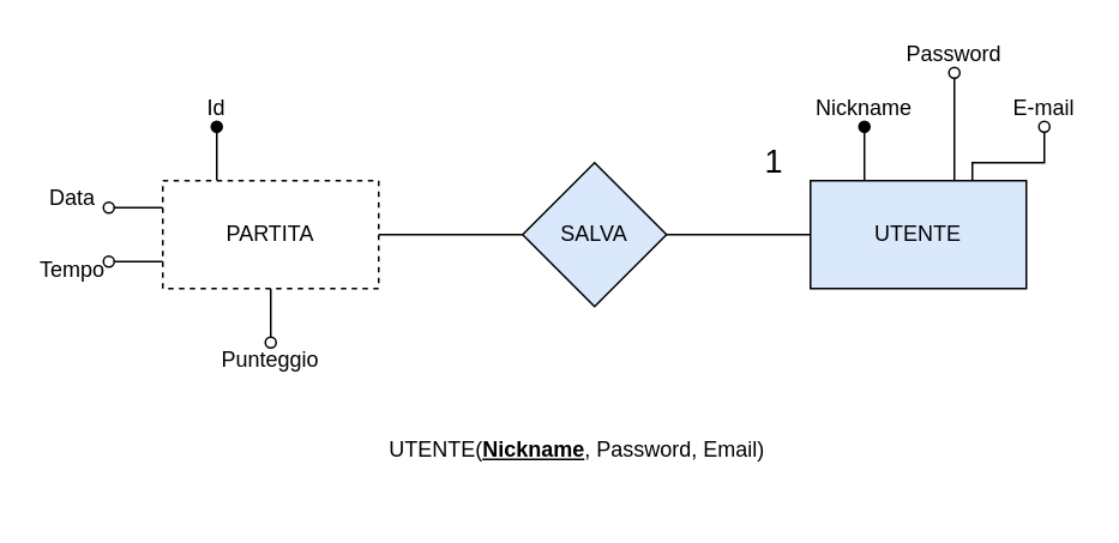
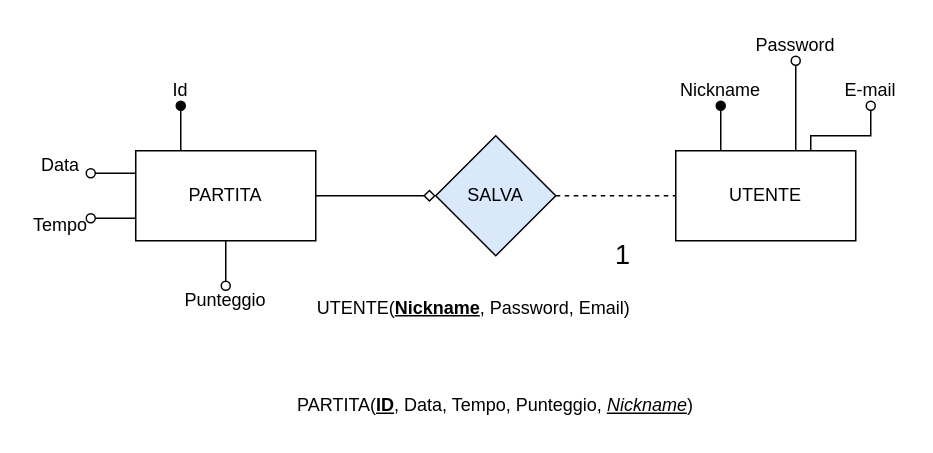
  <mxCell id="0" />
  <mxCell id="1" parent="0" />
- <mxCell id="2" value="UTENTE(&lt;b&gt;&lt;u&gt;Nickname&lt;/u&gt;&lt;/b&gt;, Password, Email)" style="text;html=1;align=center;verticalAlign=middle;resizable=0;points=[];autosize=1;" parent="1" vertex="1"><mxGeometry x="210" y="240" width="220" height="20" as="geometry" /></mxCell>
+ <mxCell id="2" value="UTENTE(&lt;b&gt;&lt;u&gt;Nickname&lt;/u&gt;&lt;/b&gt;, Password, Email)" style="text;html=1;align=center;verticalAlign=middle;resizable=0;points=[];autosize=1;" parent="1" vertex="1"><mxGeometry x="205" y="195" width="220" height="20" as="geometry" /></mxCell>
+ <mxCell id="3" value="PARTITA(&lt;b&gt;&lt;u&gt;ID&lt;/u&gt;&lt;/b&gt;, Data, Tempo, Punteggio,&lt;i&gt;&amp;nbsp;&lt;u&gt;Nickname&lt;/u&gt;&lt;/i&gt;)" style="text;html=1;strokeColor=none;fillColor=none;align=center;verticalAlign=middle;whiteSpace=wrap;rounded=0;" parent="1" vertex="1"><mxGeometry x="160" y="260" width="340" height="20" as="geometry" /></mxCell>
  <mxCell id="4" style="edgeStyle=orthogonalEdgeStyle;rounded=0;orthogonalLoop=1;jettySize=auto;html=1;exitX=0.25;exitY=0;exitDx=0;exitDy=0;startArrow=none;startFill=0;endArrow=oval;endFill=1;" parent="1" source="9" edge="1"><mxGeometry relative="1" as="geometry"><mxPoint x="120" y="70" as="targetPoint" /></mxGeometry></mxCell>
  <mxCell id="5" style="edgeStyle=orthogonalEdgeStyle;rounded=0;orthogonalLoop=1;jettySize=auto;html=1;exitX=0;exitY=0.75;exitDx=0;exitDy=0;startArrow=none;startFill=0;endArrow=oval;endFill=0;" parent="1" source="9" edge="1"><mxGeometry relative="1" as="geometry"><mxPoint x="60" y="145" as="targetPoint" /></mxGeometry></mxCell>
  <mxCell id="6" style="edgeStyle=orthogonalEdgeStyle;rounded=0;orthogonalLoop=1;jettySize=auto;html=1;exitX=0;exitY=0.25;exitDx=0;exitDy=0;startArrow=none;startFill=0;endArrow=oval;endFill=0;" parent="1" source="9" edge="1"><mxGeometry relative="1" as="geometry"><mxPoint x="60" y="115" as="targetPoint" /></mxGeometry></mxCell>
  <mxCell id="7" style="edgeStyle=orthogonalEdgeStyle;rounded=0;orthogonalLoop=1;jettySize=auto;html=1;exitX=0.5;exitY=1;exitDx=0;exitDy=0;startArrow=none;startFill=0;endArrow=oval;endFill=0;" parent="1" source="9" edge="1"><mxGeometry relative="1" as="geometry"><mxPoint x="150" y="190" as="targetPoint" /></mxGeometry></mxCell>
- <mxCell id="8" style="edgeStyle=orthogonalEdgeStyle;rounded=0;orthogonalLoop=1;jettySize=auto;html=1;exitX=1;exitY=0.5;exitDx=0;exitDy=0;entryX=0;entryY=0.5;entryDx=0;entryDy=0;startArrow=none;startFill=0;endArrow=none;endFill=0;" parent="1" source="9" target="15" edge="1"><mxGeometry relative="1" as="geometry" /></mxCell>
- <mxCell id="9" value="PARTITA" style="rounded=0;whiteSpace=wrap;html=1;dashed=1;" parent="1" vertex="1"><mxGeometry x="90" y="100" width="120" height="60" as="geometry" /></mxCell>
+ <mxCell id="8" style="edgeStyle=orthogonalEdgeStyle;rounded=0;orthogonalLoop=1;jettySize=auto;html=1;exitX=1;exitY=0.5;exitDx=0;exitDy=0;entryX=0;entryY=0.5;entryDx=0;entryDy=0;startArrow=none;startFill=0;endArrow=diamond;endFill=0;" parent="1" source="9" target="15" edge="1"><mxGeometry relative="1" as="geometry" /></mxCell>
+ <mxCell id="9" value="PARTITA" style="rounded=0;whiteSpace=wrap;html=1;" parent="1" vertex="1"><mxGeometry x="90" y="100" width="120" height="60" as="geometry" /></mxCell>
  <mxCell id="10" value="Id" style="text;html=1;strokeColor=none;fillColor=none;align=center;verticalAlign=middle;whiteSpace=wrap;rounded=0;" parent="1" vertex="1"><mxGeometry x="100" y="50" width="40" height="20" as="geometry" /></mxCell>
  <mxCell id="11" value="Data" style="text;html=1;strokeColor=none;fillColor=none;align=center;verticalAlign=middle;whiteSpace=wrap;rounded=0;" parent="1" vertex="1"><mxGeometry x="20" y="100" width="40" height="20" as="geometry" /></mxCell>
  <mxCell id="12" value="Tempo" style="text;html=1;strokeColor=none;fillColor=none;align=center;verticalAlign=middle;whiteSpace=wrap;rounded=0;" parent="1" vertex="1"><mxGeometry x="20" y="140" width="40" height="20" as="geometry" /></mxCell>
  <mxCell id="13" value="Punteggio" style="text;html=1;strokeColor=none;fillColor=none;align=center;verticalAlign=middle;whiteSpace=wrap;rounded=0;" parent="1" vertex="1"><mxGeometry x="130" y="190" width="40" height="20" as="geometry" /></mxCell>
- <mxCell id="14" style="edgeStyle=orthogonalEdgeStyle;rounded=0;orthogonalLoop=1;jettySize=auto;html=1;exitX=1;exitY=0.5;exitDx=0;exitDy=0;entryX=0;entryY=0.5;entryDx=0;entryDy=0;startArrow=none;startFill=0;endArrow=none;endFill=0;" parent="1" source="15" target="19" edge="1"><mxGeometry relative="1" as="geometry" /></mxCell>
+ <mxCell id="14" style="edgeStyle=orthogonalEdgeStyle;rounded=0;orthogonalLoop=1;jettySize=auto;html=1;exitX=1;exitY=0.5;exitDx=0;exitDy=0;entryX=0;entryY=0.5;entryDx=0;entryDy=0;startArrow=none;startFill=0;endArrow=none;endFill=0;dashed=1;" parent="1" source="15" target="19" edge="1"><mxGeometry relative="1" as="geometry" /></mxCell>
  <mxCell id="15" value="SALVA" style="rhombus;whiteSpace=wrap;html=1;fillColor=#dae8fc;" parent="1" vertex="1"><mxGeometry x="290" y="90" width="80" height="80" as="geometry" /></mxCell>
  <mxCell id="16" style="edgeStyle=orthogonalEdgeStyle;rounded=0;orthogonalLoop=1;jettySize=auto;html=1;exitX=0.25;exitY=0;exitDx=0;exitDy=0;startArrow=none;startFill=0;endArrow=oval;endFill=1;" parent="1" source="19" edge="1"><mxGeometry relative="1" as="geometry"><mxPoint x="480" y="70" as="targetPoint" /></mxGeometry></mxCell>
  <mxCell id="17" style="edgeStyle=orthogonalEdgeStyle;rounded=0;orthogonalLoop=1;jettySize=auto;html=1;exitX=0.75;exitY=0;exitDx=0;exitDy=0;startArrow=none;startFill=0;endArrow=oval;endFill=0;" parent="1" source="19" edge="1"><mxGeometry relative="1" as="geometry"><mxPoint x="580" y="70" as="targetPoint" /><Array as="points"><mxPoint x="540" y="90" /><mxPoint x="580" y="90" /></Array></mxGeometry></mxCell>
  <mxCell id="18" style="edgeStyle=orthogonalEdgeStyle;rounded=0;orthogonalLoop=1;jettySize=auto;html=1;exitX=0.75;exitY=0;exitDx=0;exitDy=0;startArrow=none;startFill=0;endArrow=oval;endFill=0;" parent="1" source="19" edge="1"><mxGeometry relative="1" as="geometry"><mxPoint x="530" y="40" as="targetPoint" /><Array as="points"><mxPoint x="530" y="100" /></Array></mxGeometry></mxCell>
- <mxCell id="19" value="UTENTE" style="rounded=0;whiteSpace=wrap;html=1;fillColor=#dae8fc;" parent="1" vertex="1"><mxGeometry x="450" y="100" width="120" height="60" as="geometry" /></mxCell>
+ <mxCell id="19" value="UTENTE" style="rounded=0;whiteSpace=wrap;html=1;" parent="1" vertex="1"><mxGeometry x="450" y="100" width="120" height="60" as="geometry" /></mxCell>
  <mxCell id="20" value="Nickname" style="text;html=1;strokeColor=none;fillColor=none;align=center;verticalAlign=middle;whiteSpace=wrap;rounded=0;" parent="1" vertex="1"><mxGeometry x="460" y="50" width="40" height="20" as="geometry" /></mxCell>
  <mxCell id="21" value="Password" style="text;html=1;strokeColor=none;fillColor=none;align=center;verticalAlign=middle;whiteSpace=wrap;rounded=0;" parent="1" vertex="1"><mxGeometry x="510" y="20" width="40" height="20" as="geometry" /></mxCell>
  <mxCell id="22" value="E-mail" style="text;html=1;strokeColor=none;fillColor=none;align=center;verticalAlign=middle;whiteSpace=wrap;rounded=0;" parent="1" vertex="1"><mxGeometry x="560" y="50" width="40" height="20" as="geometry" /></mxCell>
- <mxCell id="23" value="&lt;font style=&quot;font-size: 18px&quot;&gt;1&lt;/font&gt;" style="text;html=1;strokeColor=none;fillColor=none;align=center;verticalAlign=middle;whiteSpace=wrap;rounded=0;" parent="1" vertex="1"><mxGeometry x="410" y="80" width="40" height="20" as="geometry" /></mxCell>
+ <mxCell id="23" value="&lt;font style=&quot;font-size: 18px&quot;&gt;1&lt;/font&gt;" style="text;html=1;strokeColor=none;fillColor=none;align=center;verticalAlign=middle;whiteSpace=wrap;rounded=0;" parent="1" vertex="1"><mxGeometry x="395" y="160" width="40" height="20" as="geometry" /></mxCell>
